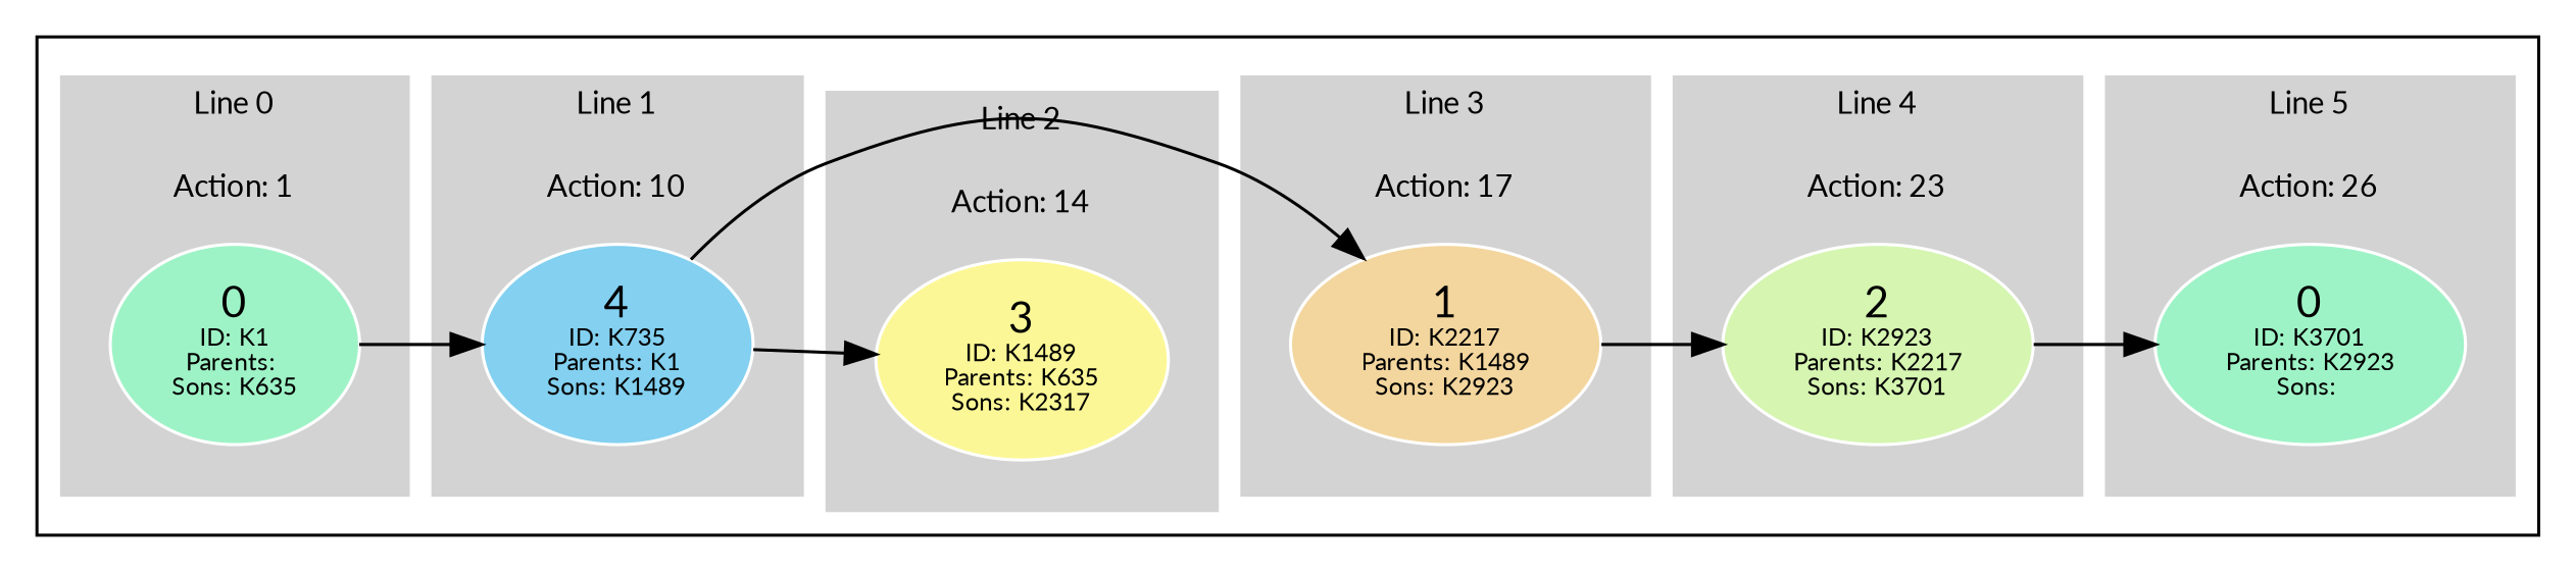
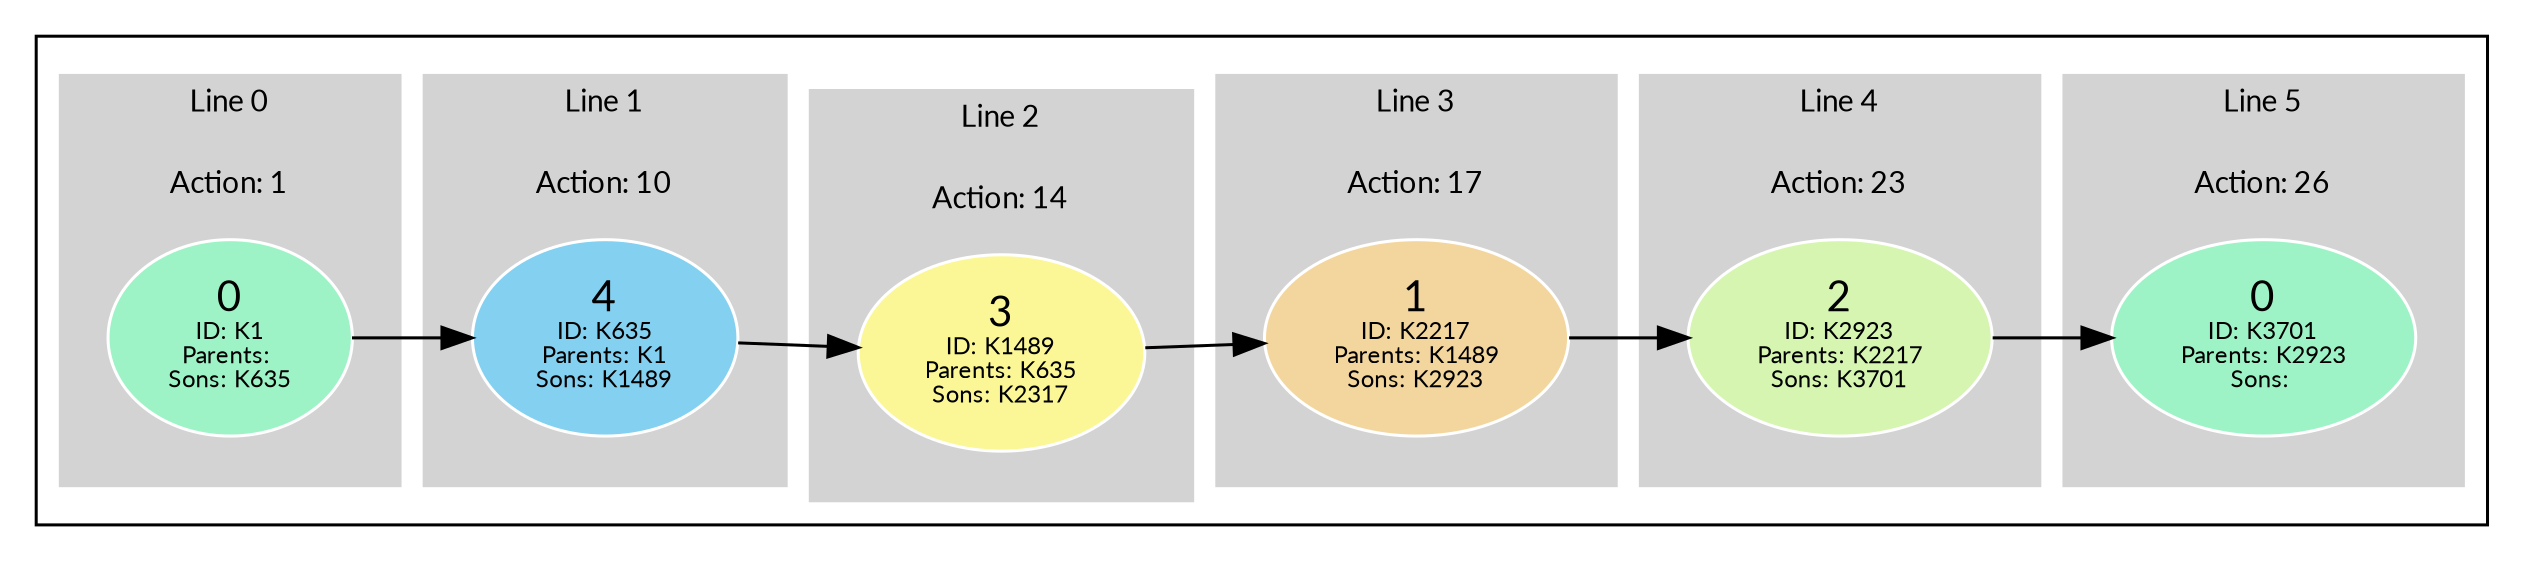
  digraph {
    fontname=Lato
    rankdir=LR
    node [color=white fillcolor="#9ef3c6" fontname=Lato style=filled]
    edge [fontname=Lato]
    n1 [label=<0<BR /><FONT POINT-SIZE="8">ID: K1</FONT><BR /><FONT POINT-SIZE="8">Parents: </FONT><BR /><FONT POINT-SIZE="8">Sons: K635</FONT>>]
    n2 [fillcolor="#d5f5b1" label=<2<BR /><FONT POINT-SIZE="8">ID: K2923</FONT><BR /><FONT POINT-SIZE="8">Parents: K2217</FONT><BR /><FONT POINT-SIZE="8">Sons: K3701</FONT>>]
    n3 [fillcolor="#fbf796" label=<3<BR /><FONT POINT-SIZE="8">ID: K1489</FONT><BR /><FONT POINT-SIZE="8">Parents: K635</FONT><BR /><FONT POINT-SIZE="8">Sons: K2317</FONT>>]
    n4 [fillcolor="#f3d69e" label=<1<BR /><FONT POINT-SIZE="8">ID: K2217</FONT><BR /><FONT POINT-SIZE="8">Parents: K1489</FONT><BR /><FONT POINT-SIZE="8">Sons: K2923</FONT>>]
    n5 [label=<0<BR /><FONT POINT-SIZE="8">ID: K3701</FONT><BR /><FONT POINT-SIZE="8">Parents: K2923</FONT><BR /><FONT POINT-SIZE="8">Sons: </FONT>>]
-   n6 [fillcolor="#83d0f0" label=<4<BR /><FONT POINT-SIZE="8">ID: K735</FONT><BR /><FONT POINT-SIZE="8">Parents: K1</FONT><BR /><FONT POINT-SIZE="8">Sons: K1489</FONT>>]
+   n6 [fillcolor="#83d0f0" label=<4<BR /><FONT POINT-SIZE="8">ID: K635</FONT><BR /><FONT POINT-SIZE="8">Parents: K1</FONT><BR /><FONT POINT-SIZE="8">Sons: K1489</FONT>>]
    subgraph cluster_1 {
      subgraph cluster_2 {
        color=lightgrey
        fontsize=10
        label="Line 0"
        style=filled
        subgraph cluster_3 {
          color=lightgrey
          fontsize=10
          label="Action: 1"
          style=filled
          n1
        }
      }
      subgraph cluster_4 {
        color=lightgrey
        fontsize=10
        label="Line 4"
        style=filled
        subgraph cluster_5 {
          color=lightgrey
          fontsize=10
          label="Action: 23"
          style=filled
          n2
        }
      }
      subgraph cluster_6 {
        color=lightgrey
        fontsize=10
        label="Line 2"
        style=filled
        subgraph cluster_7 {
          color=lightgrey
          fontsize=10
          label="Action: 14"
          style=filled
          n3
        }
      }
      subgraph cluster_8 {
        color=lightgrey
        fontsize=10
        label="Line 3"
        style=filled
        subgraph cluster_9 {
          color=lightgrey
          fontsize=10
          label="Action: 17"
          style=filled
          n4
        }
      }
      subgraph cluster_10 {
        color=lightgrey
        fontsize=10
        label="Line 5"
        style=filled
        subgraph cluster_11 {
          color=lightgrey
          fontsize=10
          label="Action: 26"
          style=filled
          n5
        }
      }
      subgraph cluster_12 {
        color=lightgrey
        fontsize=10
        label="Line 1"
        style=filled
        subgraph cluster_13 {
          color=lightgrey
          fontsize=10
          label="Action: 10"
          style=filled
          n6
        }
      }
    }
    n1 -> n6
    n2 -> n5
-   n6 -> n4
+   n3 -> n4
    n4 -> n2
    n6 -> n3
  }
